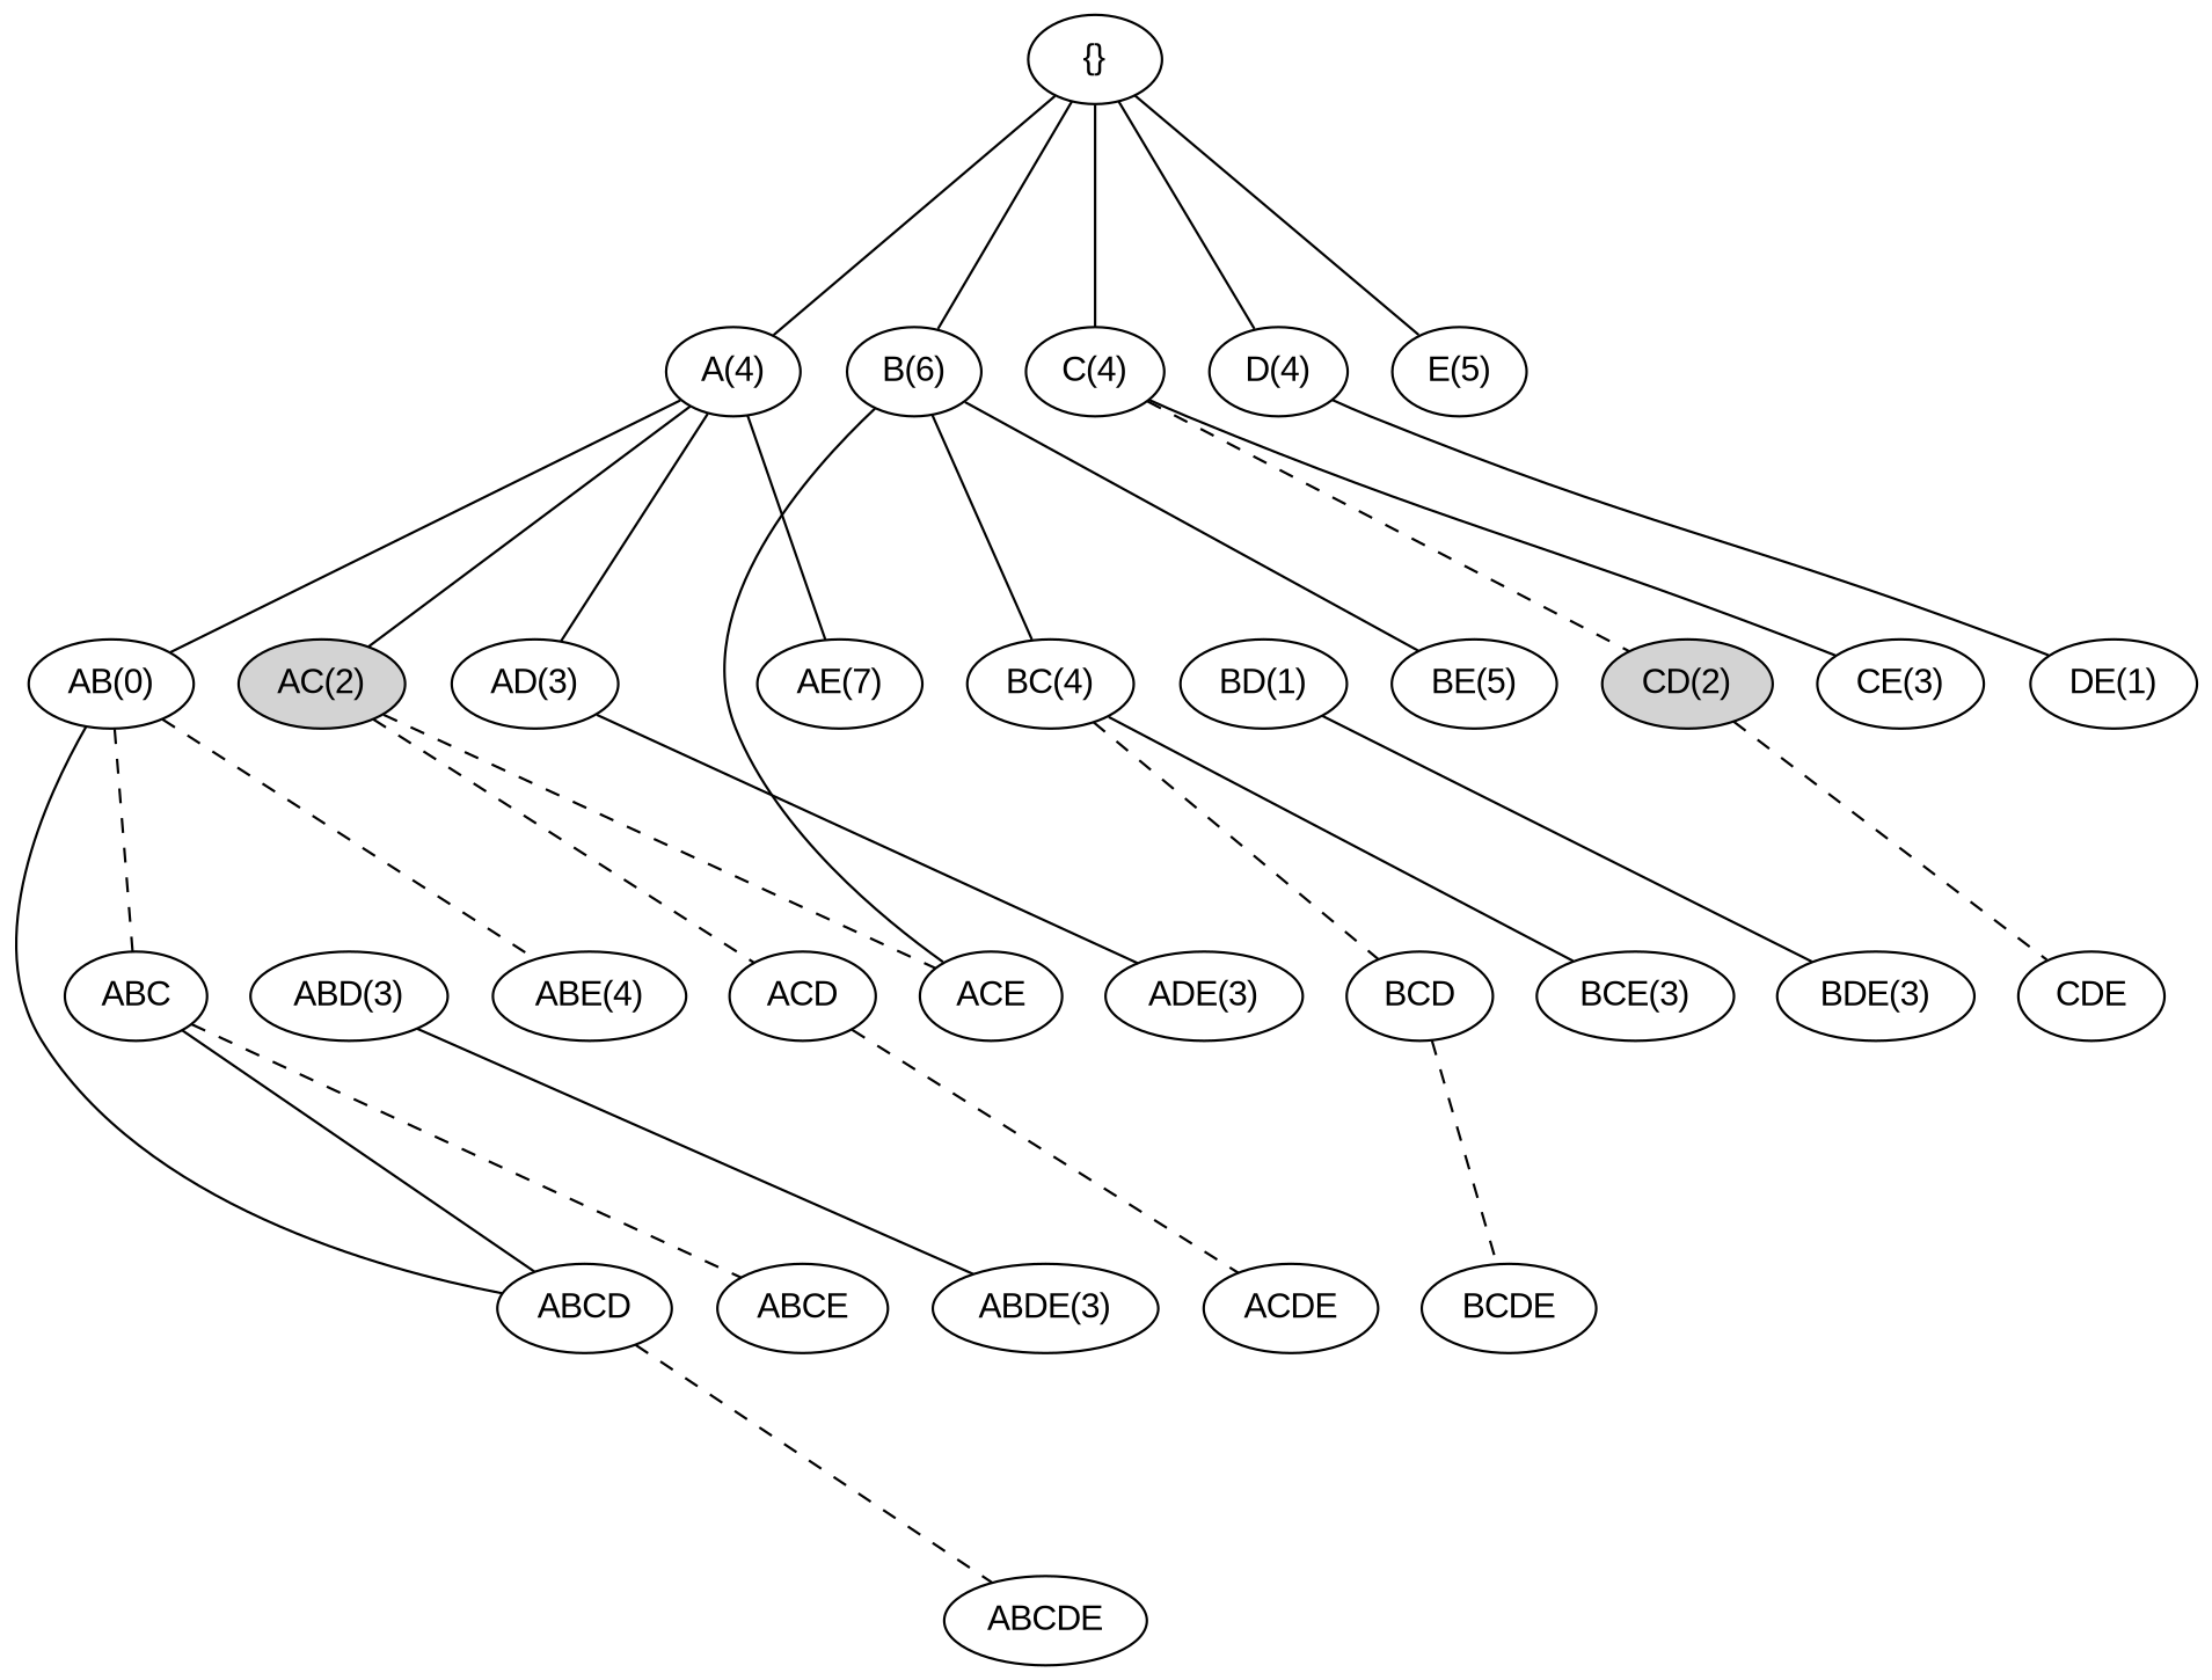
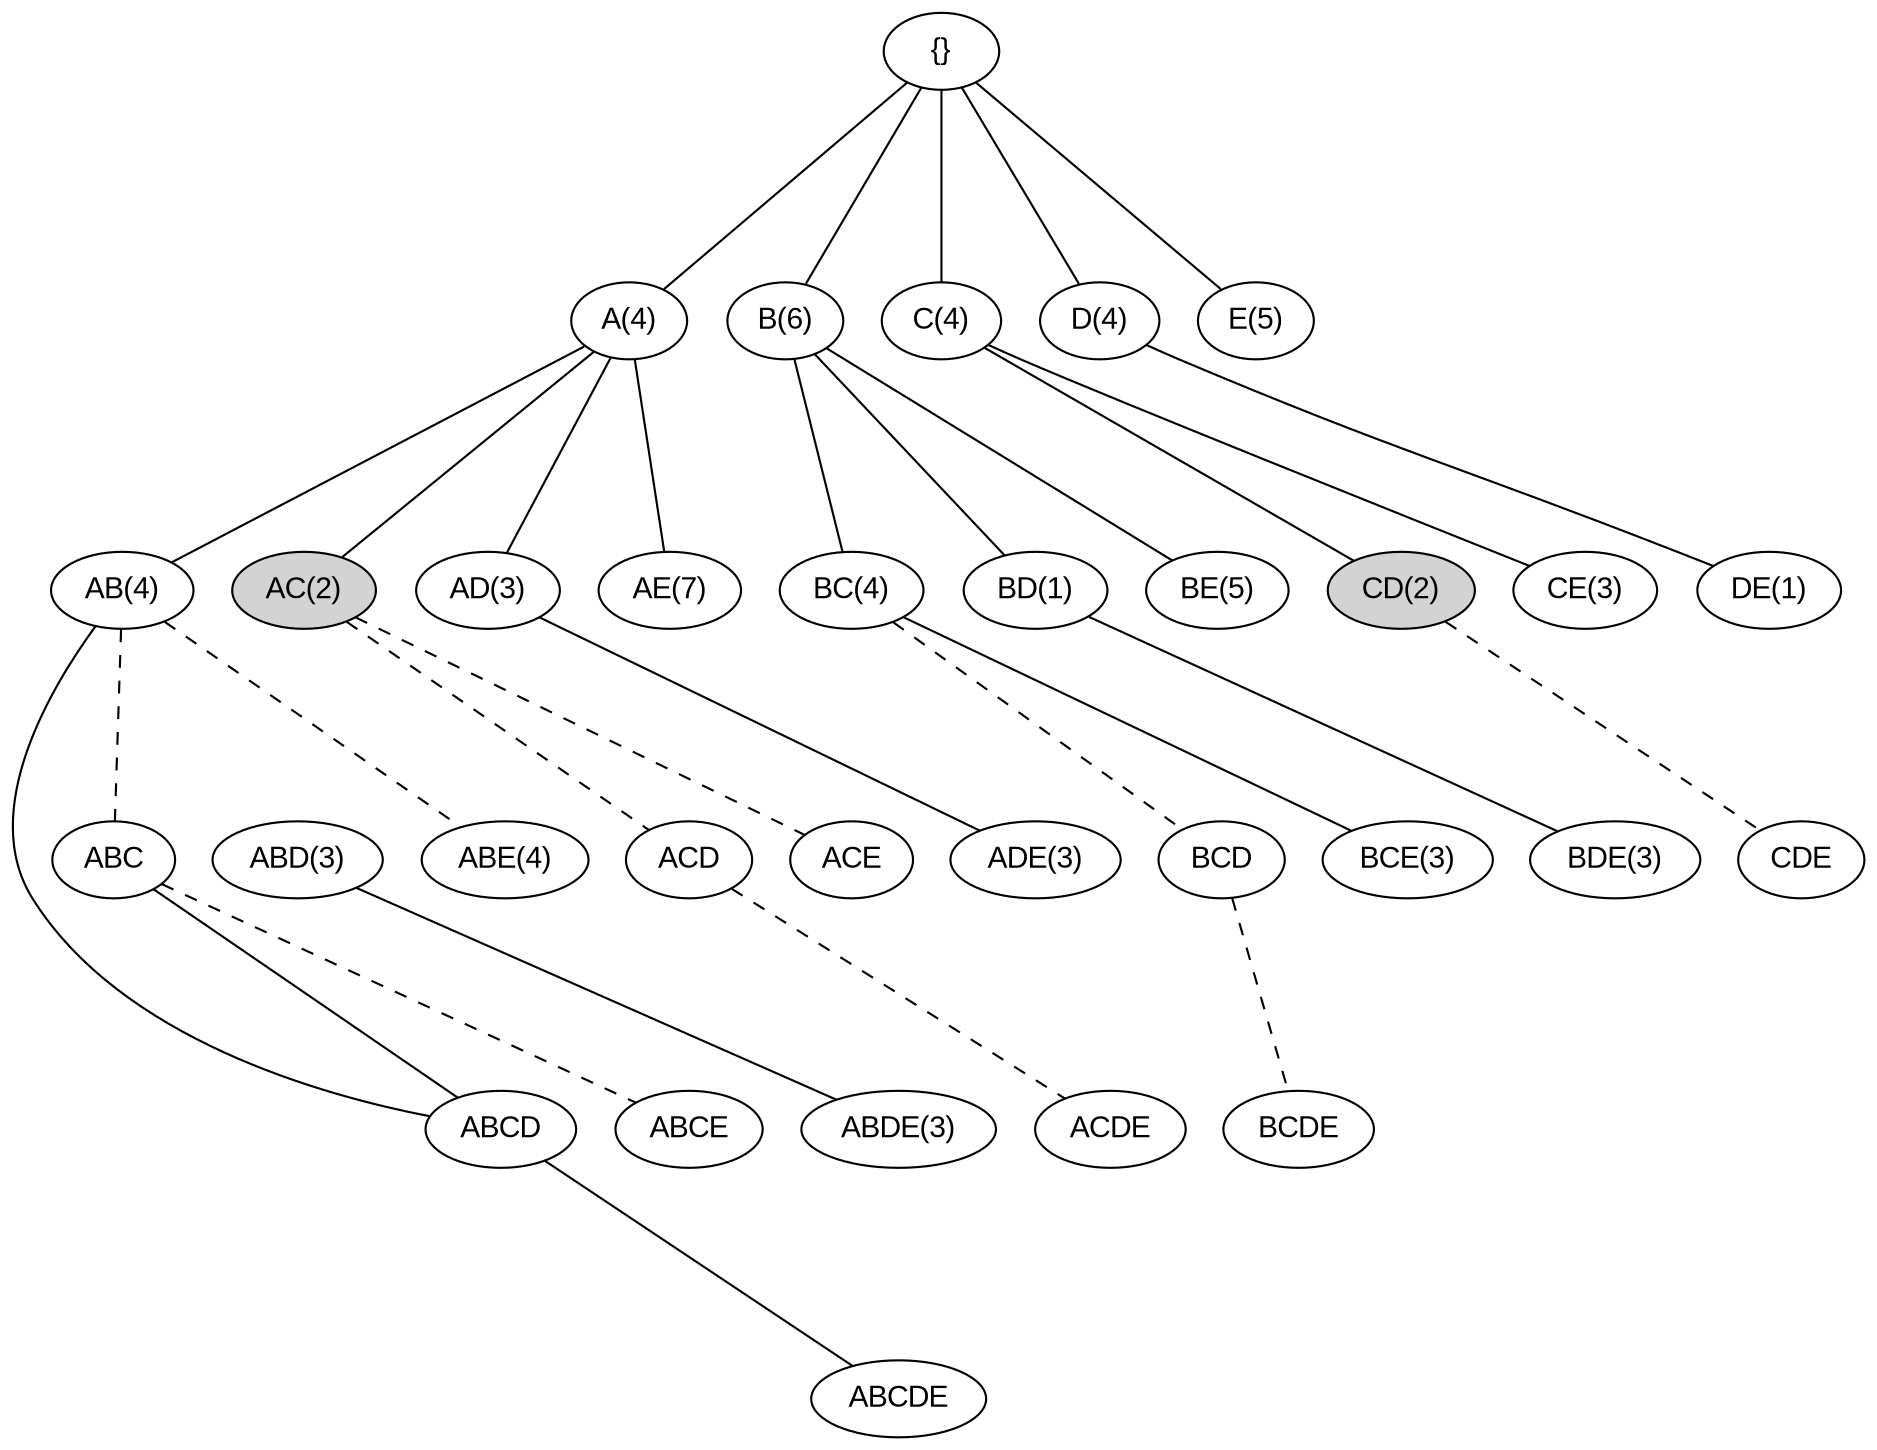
  graph {
    rankdir=TB
    ranksep=1.25
    node [color=black fontname=Arial]
    edge [color=black style=invis]
    n1 [label="{}"]
    n2 [label="A(4)"]
    n3 [label="B(6)"]
    n4 [label="C(4)"]
    n5 [label="D(4)"]
    n6 [label="E(5)"]
-   n7 [label="AB(0)"]
+   n7 [label="AB(4)"]
    n8 [fillcolor=lightgray label="AC(2)" style=filled]
    n9 [label="AD(3)"]
    n10 [label="AE(7)"]
    n11 [label="BC(4)"]
    n12 [label="BD(1)"]
    n13 [label="BE(5)"]
    n14 [label="ABDE(3)"]
    n15 [fillcolor=lightgray label="CD(2)" style=filled]
    n16 [label="CE(3)"]
    n17 [label="DE(1)"]
    n18 [label="ABD(3)"]
    n19 [label="ABE(4)"]
    n20 [label="ADE(3)"]
    n21 [label="BCE(3)"]
    n22 [label="BDE(3)"]
    ABC
    ACD
    ACE
    BCD
    CDE
    ABCD
    ABCE
    ACDE
    BCDE
    ABCDE
    subgraph sub_1 {
      n1
    }
    subgraph sub_2 {
      n2
    }
    subgraph sub_3 {
      n3
    }
    subgraph sub_4 {
      n4
    }
    subgraph sub_5 {
      n5
    }
    subgraph sub_6 {
      n6
    }
    subgraph sub_7 {
      n7
    }
    subgraph sub_8 {
      n8
    }
    subgraph sub_9 {
      n9
    }
    subgraph sub_10 {
      n10
    }
    subgraph sub_11 {
      n11
    }
    subgraph sub_12 {
      n12
    }
    subgraph sub_13 {
      n13
    }
    subgraph sub_14 {
      n14
    }
    subgraph sub_15 {
      n15
    }
    subgraph sub_16 {
      n16
    }
    subgraph sub_17 {
      n17
    }
    subgraph sub_18 {
      n18
    }
    subgraph sub_19 {
      n19
    }
    subgraph sub_20 {
      n20
    }
    subgraph sub_21 {
      n21
    }
    subgraph sub_22 {
      n22
    }
    subgraph sub_23 {
      rank=same
      n2
      n3
      n4
      n5
      n6
    }
    subgraph sub_24 {
      rank=same
      n7
      n8
      n9
      n10
      n11
      n12
      n13
      n15
      n16
      n17
    }
    subgraph sub_25 {
      rank=same
      n18
      n19
      n20
      n21
      n22
      ABC
      ACD
      ACE
      BCD
      CDE
    }
    subgraph sub_26 {
      rank=same
      n14
      ABCD
      ABCE
      ACDE
      BCDE
    }
    subgraph sub_27 {
      n2
      n3
      n4
      n5
      n6
      n7
      n8
      n9
      n10
      n11
      n12
      n13
      n14
      n15
      n16
      n17
      n18
      n19
      n20
      n21
      n22
      ABC
      ACD
      ACE
      BCD
      CDE
      ABCD
      ABCE
      ACDE
      BCDE
    }
    n1 -- n2 [style=""]
    n1 -- n3 [style=""]
    n1 -- n4 [style=""]
    n1 -- n5 [style=""]
    n1 -- n6 [style=""]
    n2 -- n3
    n2 -- n7 [style=""]
    n2 -- n8 [style=""]
    n2 -- n9 [style=""]
    n2 -- n10 [style=""]
    n2 -- n15
    n2 -- n17
    n3 -- n4
    n3 -- n7
    n3 -- n9
    n3 -- n11 [style=""]
-   n3 -- ACE [style=""]
+   n3 -- n12 [style=""]
    n3 -- n13 [style=""]
    n3 -- n17
    n4 -- n5
    n4 -- n8
    n4 -- n9
    n4 -- n11
    n4 -- n12
-   n4 -- n15 [style=dashed]
+   n4 -- n15 [style=""]
    n4 -- n16 [style=""]
    n5 -- n6
    n5 -- n7
    n5 -- n9
    n5 -- n12
    n5 -- n15
    n5 -- n17 [style=""]
    n6 -- n7
    n6 -- n10
    n6 -- n13
    n6 -- n16
    n6 -- n17
    n7 -- n8
    n7 -- n19 [style=dashed]
    n7 -- ABC [style=dashed]
    n7 -- ABCD [style=""]
    n8 -- n9
    n8 -- ABC
    n8 -- ACD [style=dashed]
    n8 -- ACE [style=dashed]
    n9 -- n10
    n9 -- n18
    n9 -- n20 [style=""]
    n9 -- ACD
    n10 -- n11
    n10 -- n19
    n10 -- n20
    n10 -- ACE
    n11 -- n12
    n11 -- n21 [style=""]
    n11 -- ABC
    n11 -- ACD
    n11 -- BCD [style=dashed]
    n12 -- n13
    n12 -- n18
    n12 -- n20
    n12 -- n22 [style=""]
    n12 -- BCD
    n13 -- n15
    n13 -- n19
    n13 -- n21
    n13 -- n22
    n14 -- ACDE
    n14 -- ABCDE
    n15 -- n16
    n15 -- ACD
    n15 -- BCD
    n15 -- CDE [style=dashed]
    n16 -- n17
    n16 -- n21
    n16 -- ACE
    n16 -- CDE
    n17 -- n20
    n17 -- n21
    n17 -- n22
    n17 -- CDE
    n18 -- n14 [style=""]
    n18 -- n19
    n18 -- ABCD
    n18 -- BCDE
    n19 -- n14
    n19 -- ACD
    n19 -- ABCE
    n20 -- n14
    n20 -- BCD
    n20 -- ACDE
    n21 -- n22
    n21 -- ABCD
    n21 -- ABCE
    n21 -- BCDE
    n22 -- n14
    n22 -- CDE
    n22 -- ABCD
    n22 -- BCDE
    ABC -- n18
    ABC -- ABCD [style=solid]
    ABC -- ABCE [style=dashed]
    ABC -- BCDE
    ACD -- ACE
    ACD -- ABCD
    ACD -- ABCE
    ACD -- ACDE [style=dashed]
    ACE -- n20
    ACE -- ABCE
    ACE -- ACDE
    BCD -- n21
    BCD -- ABCD
    BCD -- BCDE [style=dashed]
    CDE -- ABCD
    CDE -- ACDE
    CDE -- BCDE
    ABCD -- ABCE
-   ABCD -- ABCDE [style=dashed]
+   ABCD -- ABCDE [style=solid]
    ABCE -- n14
    ABCE -- ABCDE
    ACDE -- BCDE
    ACDE -- ABCDE
    BCDE -- ABCDE
  }
